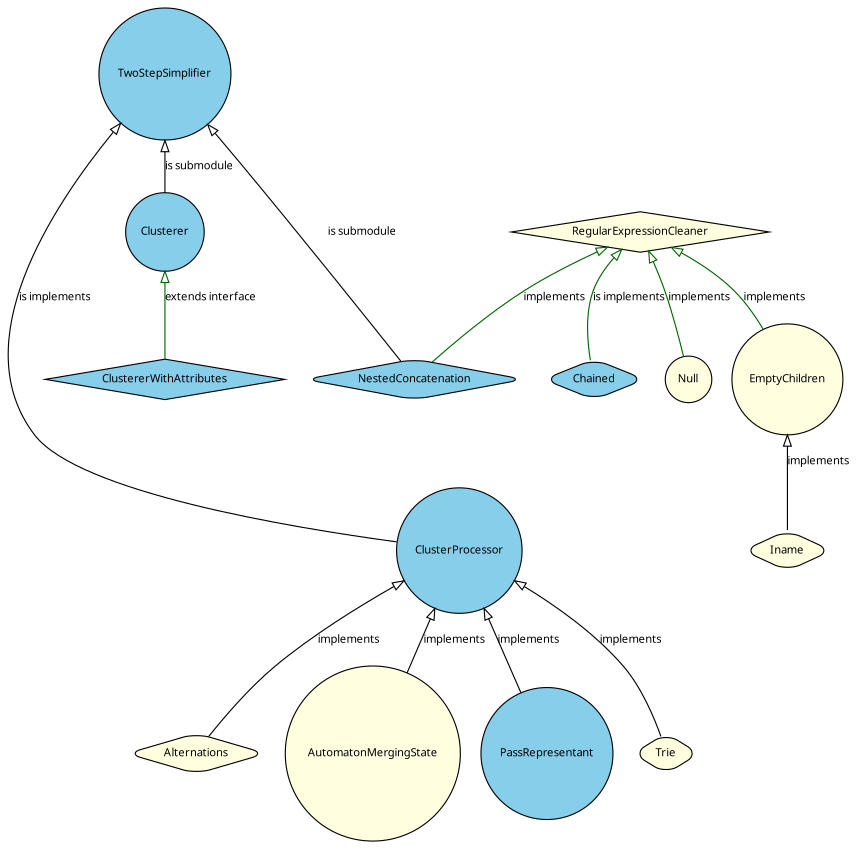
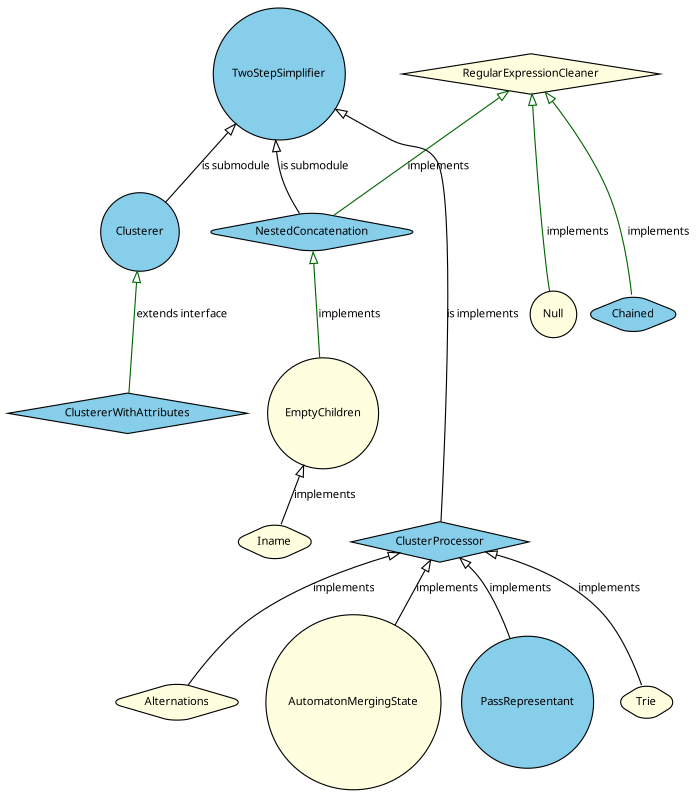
  digraph {
    rankdir=BT
    node [fillcolor=skyblue fontname="TeXGyrePagella-Regular" fontsize=10 shape=circle style="rounded,filled"]
    edge [arrowhead=empty color=black fontname="TeXGyrePagella-Regular" fontsize=10]
    TwoStepSimplifier
    Clusterer [style=filled]
-   ClusterProcessor [style=filled]
+   ClusterProcessor [shape=diamond style=filled]
    ClustererWithAttributes [shape=diamond style=filled]
    Null [fillcolor=lightyellow]
    EmptyChildren [fillcolor=lightyellow]
    NestedConcatenation [shape=diamond]
    Chained [shape=diamond]
    RegularExpressionCleaner [fillcolor=lightyellow shape=diamond style=filled]
    Iname [fillcolor=lightyellow shape=diamond]
    Alternations [fillcolor=lightyellow shape=diamond]
    AutomatonMergingState [fillcolor=lightyellow]
    PassRepresentant
    Trie [fillcolor=lightyellow shape=diamond]
    Clusterer -> TwoStepSimplifier [label="is submodule"]
    ClusterProcessor -> TwoStepSimplifier [label="is implements"]
    ClusterProcessor -> ClustererWithAttributes [style=invis color=""]
    ClusterProcessor -> Null [style=invis color=""]
    ClusterProcessor -> EmptyChildren [style=invis color=""]
    ClusterProcessor -> NestedConcatenation [style=invis color=""]
    ClusterProcessor -> Chained [style=invis color=""]
    ClustererWithAttributes -> Clusterer [color=darkgreen label="extends interface"]
    Null -> RegularExpressionCleaner [color=darkgreen label=implements]
-   EmptyChildren -> RegularExpressionCleaner [color=darkgreen label=implements]
+   EmptyChildren -> NestedConcatenation [color=darkgreen label=implements]
    NestedConcatenation -> TwoStepSimplifier [label="is submodule"]
    NestedConcatenation -> RegularExpressionCleaner [color=darkgreen label=implements]
-   Chained -> RegularExpressionCleaner [color=darkgreen label="is implements"]
+   Chained -> RegularExpressionCleaner [color=darkgreen label=implements]
    Iname -> EmptyChildren [label=implements]
    Alternations -> ClusterProcessor [label=implements]
    AutomatonMergingState -> ClusterProcessor [label=implements]
    PassRepresentant -> ClusterProcessor [label=implements]
    Trie -> ClusterProcessor [label=implements]
  }
